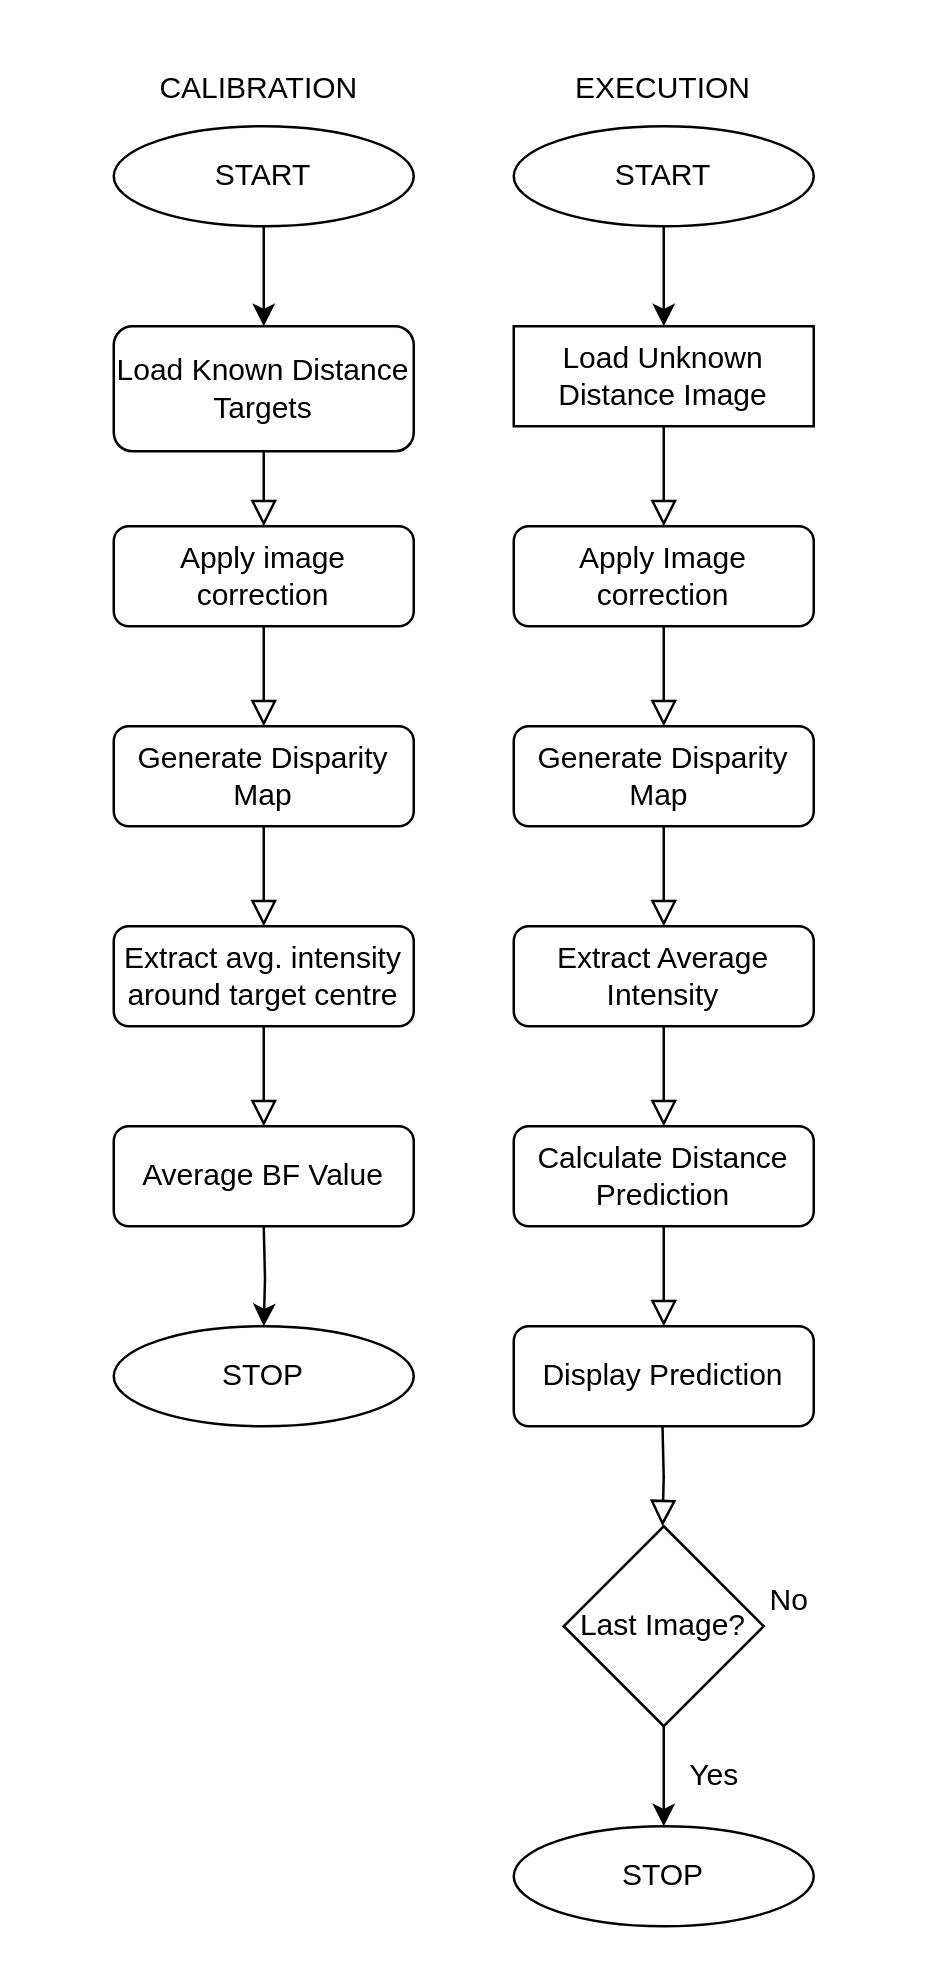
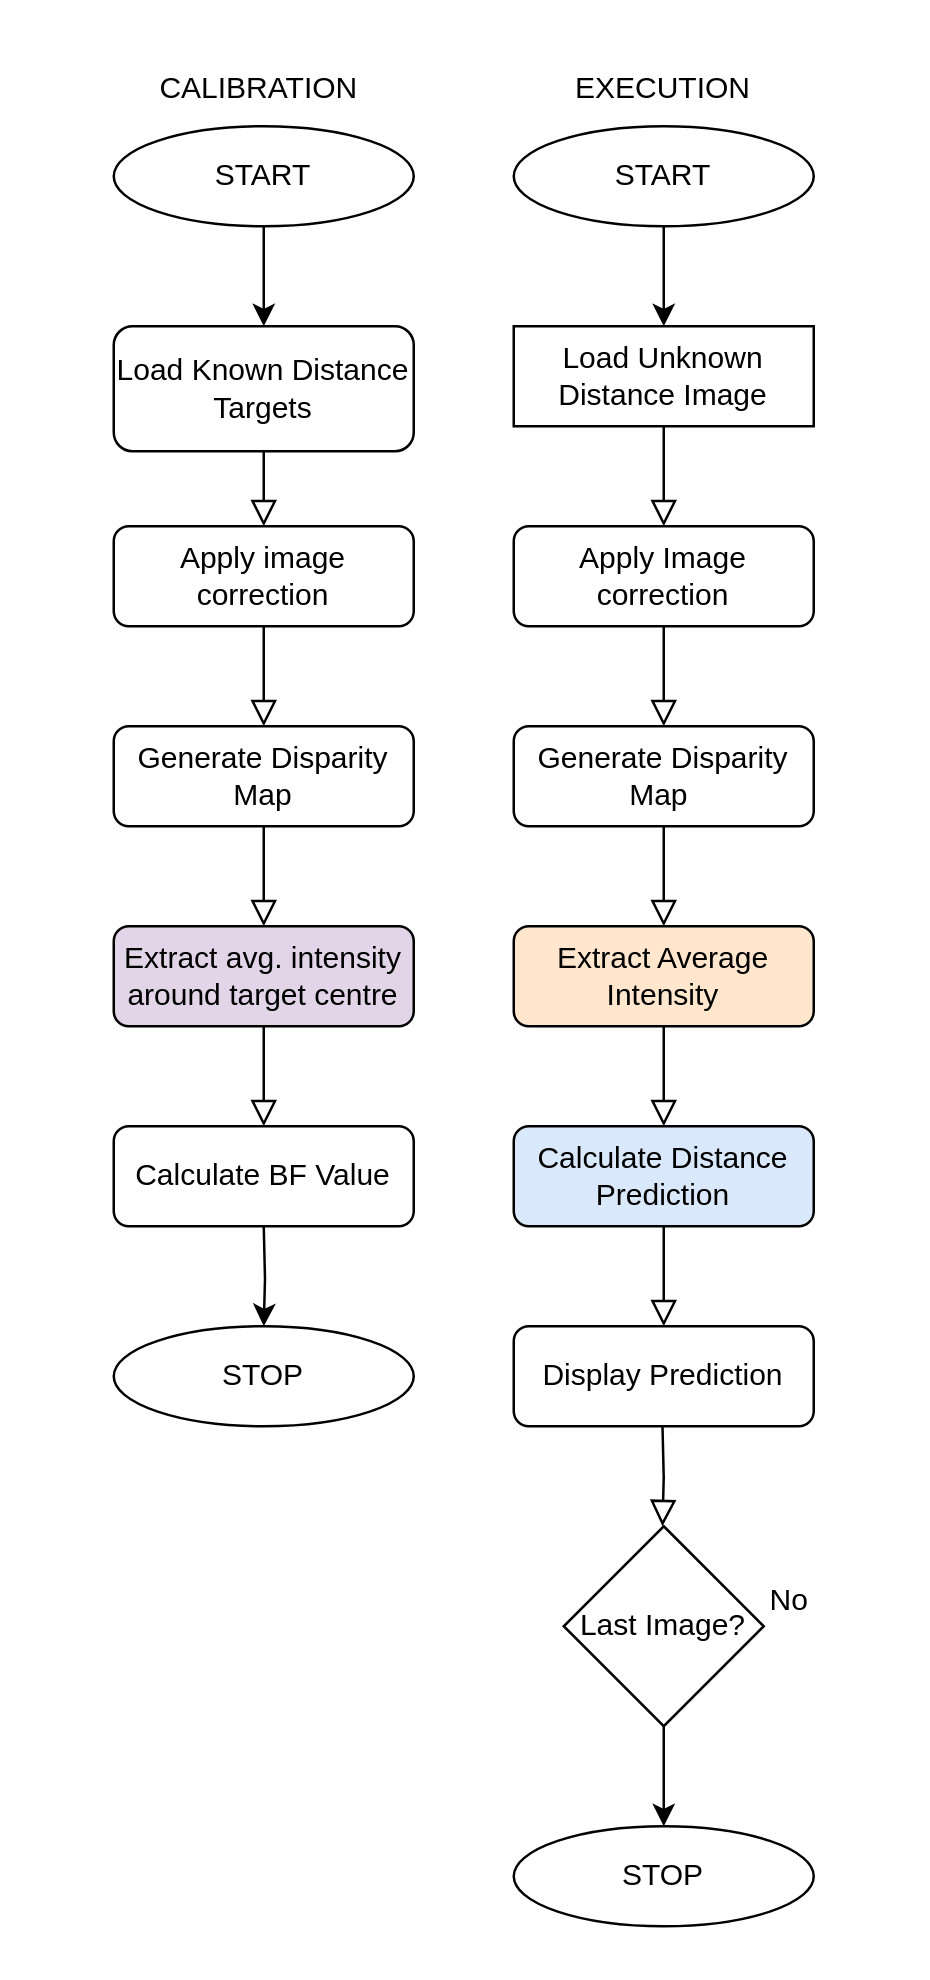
  <mxCell id="0" />
  <mxCell id="1" parent="0" />
  <mxCell id="2" value="" style="rounded=0;html=1;jettySize=auto;orthogonalLoop=1;fontSize=11;endArrow=block;endFill=0;endSize=8;strokeWidth=1;shadow=0;labelBackgroundColor=none;edgeStyle=orthogonalEdgeStyle;" parent="1" source="3" edge="1"><mxGeometry relative="1" as="geometry"><mxPoint x="105" y="210" as="targetPoint" /></mxGeometry></mxCell>
  <mxCell id="3" value="Load Known Distance Targets" style="rounded=1;whiteSpace=wrap;html=1;fontSize=12;glass=0;strokeWidth=1;shadow=0;" parent="1" vertex="1"><mxGeometry x="45" y="130" width="120" height="50" as="geometry" /></mxCell>
  <mxCell id="4" value="" style="rounded=0;html=1;jettySize=auto;orthogonalLoop=1;fontSize=11;endArrow=block;endFill=0;endSize=8;strokeWidth=1;shadow=0;labelBackgroundColor=none;edgeStyle=orthogonalEdgeStyle;" edge="1" parent="1" source="5"><mxGeometry relative="1" as="geometry"><mxPoint x="105" y="290" as="targetPoint" /></mxGeometry></mxCell>
  <mxCell id="5" value="Apply image correction" style="rounded=1;whiteSpace=wrap;html=1;fontSize=12;glass=0;strokeWidth=1;shadow=0;" vertex="1" parent="1"><mxGeometry x="45" y="210" width="120" height="40" as="geometry" /></mxCell>
  <mxCell id="6" value="" style="rounded=0;html=1;jettySize=auto;orthogonalLoop=1;fontSize=11;endArrow=block;endFill=0;endSize=8;strokeWidth=1;shadow=0;labelBackgroundColor=none;edgeStyle=orthogonalEdgeStyle;" edge="1" parent="1" source="7"><mxGeometry relative="1" as="geometry"><mxPoint x="105" y="370" as="targetPoint" /></mxGeometry></mxCell>
  <mxCell id="7" value="Generate Disparity Map" style="rounded=1;whiteSpace=wrap;html=1;fontSize=12;glass=0;strokeWidth=1;shadow=0;" vertex="1" parent="1"><mxGeometry x="45" y="290" width="120" height="40" as="geometry" /></mxCell>
  <mxCell id="8" value="" style="rounded=0;html=1;jettySize=auto;orthogonalLoop=1;fontSize=11;endArrow=block;endFill=0;endSize=8;strokeWidth=1;shadow=0;labelBackgroundColor=none;edgeStyle=orthogonalEdgeStyle;" edge="1" parent="1" source="9"><mxGeometry relative="1" as="geometry"><mxPoint x="105" y="450" as="targetPoint" /></mxGeometry></mxCell>
- <mxCell id="9" value="Extract avg. intensity around target centre" style="rounded=1;whiteSpace=wrap;html=1;fontSize=12;glass=0;strokeWidth=1;shadow=0;" vertex="1" parent="1"><mxGeometry x="45" y="370" width="120" height="40" as="geometry" /></mxCell>
- <mxCell id="10" value="Average BF Value" style="rounded=1;whiteSpace=wrap;html=1;fontSize=12;glass=0;strokeWidth=1;shadow=0;" vertex="1" parent="1"><mxGeometry x="45" y="450" width="120" height="40" as="geometry" /></mxCell>
+ <mxCell id="9" value="Extract avg. intensity around target centre" style="rounded=1;whiteSpace=wrap;html=1;fontSize=12;glass=0;strokeWidth=1;shadow=0;fillColor=#e1d5e7;" vertex="1" parent="1"><mxGeometry x="45" y="370" width="120" height="40" as="geometry" /></mxCell>
+ <mxCell id="10" value="Calculate BF Value" style="rounded=1;whiteSpace=wrap;html=1;fontSize=12;glass=0;strokeWidth=1;shadow=0;" vertex="1" parent="1"><mxGeometry x="45" y="450" width="120" height="40" as="geometry" /></mxCell>
  <mxCell id="11" value="CALIBRATION&amp;nbsp;" style="text;html=1;strokeColor=none;fillColor=none;align=center;verticalAlign=middle;whiteSpace=wrap;rounded=0;" vertex="1" parent="1"><mxGeometry x="20" y="20" width="170" height="30" as="geometry" /></mxCell>
  <mxCell id="12" value="EXECUTION" style="text;html=1;strokeColor=none;fillColor=none;align=center;verticalAlign=middle;whiteSpace=wrap;rounded=0;" vertex="1" parent="1"><mxGeometry x="180" y="20" width="170" height="30" as="geometry" /></mxCell>
  <mxCell id="13" value="" style="rounded=0;html=1;jettySize=auto;orthogonalLoop=1;fontSize=11;endArrow=block;endFill=0;endSize=8;strokeWidth=1;shadow=0;labelBackgroundColor=none;edgeStyle=orthogonalEdgeStyle;" edge="1" parent="1" source="14"><mxGeometry relative="1" as="geometry"><mxPoint x="265" y="210" as="targetPoint" /></mxGeometry></mxCell>
  <mxCell id="14" value="Load Unknown Distance Image" style="whiteSpace=wrap;html=1;fontSize=12;glass=0;strokeWidth=1;shadow=0;rounded=0;" vertex="1" parent="1"><mxGeometry x="205" y="130" width="120" height="40" as="geometry" /></mxCell>
  <mxCell id="15" value="" style="rounded=0;html=1;jettySize=auto;orthogonalLoop=1;fontSize=11;endArrow=block;endFill=0;endSize=8;strokeWidth=1;shadow=0;labelBackgroundColor=none;edgeStyle=orthogonalEdgeStyle;" edge="1" parent="1" source="16"><mxGeometry relative="1" as="geometry"><mxPoint x="265" y="290" as="targetPoint" /></mxGeometry></mxCell>
  <mxCell id="16" value="Apply Image correction" style="rounded=1;whiteSpace=wrap;html=1;fontSize=12;glass=0;strokeWidth=1;shadow=0;" vertex="1" parent="1"><mxGeometry x="205" y="210" width="120" height="40" as="geometry" /></mxCell>
  <mxCell id="17" value="" style="rounded=0;html=1;jettySize=auto;orthogonalLoop=1;fontSize=11;endArrow=block;endFill=0;endSize=8;strokeWidth=1;shadow=0;labelBackgroundColor=none;edgeStyle=orthogonalEdgeStyle;" edge="1" parent="1" source="18"><mxGeometry relative="1" as="geometry"><mxPoint x="265" y="370" as="targetPoint" /></mxGeometry></mxCell>
  <mxCell id="18" value="Generate Disparity Map&amp;nbsp;" style="rounded=1;whiteSpace=wrap;html=1;fontSize=12;glass=0;strokeWidth=1;shadow=0;" vertex="1" parent="1"><mxGeometry x="205" y="290" width="120" height="40" as="geometry" /></mxCell>
  <mxCell id="19" value="" style="rounded=0;html=1;jettySize=auto;orthogonalLoop=1;fontSize=11;endArrow=block;endFill=0;endSize=8;strokeWidth=1;shadow=0;labelBackgroundColor=none;edgeStyle=orthogonalEdgeStyle;" edge="1" parent="1" source="20"><mxGeometry relative="1" as="geometry"><mxPoint x="265" y="450" as="targetPoint" /></mxGeometry></mxCell>
- <mxCell id="20" value="Extract Average Intensity" style="rounded=1;whiteSpace=wrap;html=1;fontSize=12;glass=0;strokeWidth=1;shadow=0;" vertex="1" parent="1"><mxGeometry x="205" y="370" width="120" height="40" as="geometry" /></mxCell>
+ <mxCell id="20" value="Extract Average Intensity" style="rounded=1;whiteSpace=wrap;html=1;fontSize=12;glass=0;strokeWidth=1;shadow=0;fillColor=#ffe6cc;" vertex="1" parent="1"><mxGeometry x="205" y="370" width="120" height="40" as="geometry" /></mxCell>
  <mxCell id="21" value="" style="rounded=0;html=1;jettySize=auto;orthogonalLoop=1;fontSize=11;endArrow=block;endFill=0;endSize=8;strokeWidth=1;shadow=0;labelBackgroundColor=none;edgeStyle=orthogonalEdgeStyle;" edge="1" parent="1" source="22"><mxGeometry relative="1" as="geometry"><mxPoint x="265" y="530" as="targetPoint" /></mxGeometry></mxCell>
- <mxCell id="22" value="Calculate Distance Prediction" style="rounded=1;whiteSpace=wrap;html=1;fontSize=12;glass=0;strokeWidth=1;shadow=0;" vertex="1" parent="1"><mxGeometry x="205" y="450" width="120" height="40" as="geometry" /></mxCell>
+ <mxCell id="22" value="Calculate Distance Prediction" style="rounded=1;whiteSpace=wrap;html=1;fontSize=12;glass=0;strokeWidth=1;shadow=0;fillColor=#dae8fc;" vertex="1" parent="1"><mxGeometry x="205" y="450" width="120" height="40" as="geometry" /></mxCell>
  <mxCell id="23" value="Display Prediction" style="rounded=1;whiteSpace=wrap;html=1;fontSize=12;glass=0;strokeWidth=1;shadow=0;" vertex="1" parent="1"><mxGeometry x="205" y="530" width="120" height="40" as="geometry" /></mxCell>
  <mxCell id="24" value="" style="edgeStyle=orthogonalEdgeStyle;rounded=0;orthogonalLoop=1;jettySize=auto;html=1;entryX=0.5;entryY=0;entryDx=0;entryDy=0;" edge="1" parent="1" source="25" target="3"><mxGeometry relative="1" as="geometry" /></mxCell>
  <mxCell id="25" value="START" style="ellipse;whiteSpace=wrap;html=1;" vertex="1" parent="1"><mxGeometry x="45" y="50" width="120" height="40" as="geometry" /></mxCell>
  <mxCell id="26" value="" style="rounded=0;html=1;jettySize=auto;orthogonalLoop=1;fontSize=11;endArrow=block;endFill=0;endSize=8;strokeWidth=1;shadow=0;labelBackgroundColor=none;edgeStyle=orthogonalEdgeStyle;" edge="1" parent="1"><mxGeometry relative="1" as="geometry"><mxPoint x="264.5" y="610" as="targetPoint" /><mxPoint x="264.5" y="570" as="sourcePoint" /></mxGeometry></mxCell>
  <mxCell id="27" value="" style="edgeStyle=orthogonalEdgeStyle;rounded=0;orthogonalLoop=1;jettySize=auto;html=1;" edge="1" parent="1" source="28" target="29"><mxGeometry relative="1" as="geometry" /></mxCell>
  <mxCell id="28" value="Last Image?" style="rhombus;whiteSpace=wrap;html=1;" vertex="1" parent="1"><mxGeometry x="225" y="610" width="80" height="80" as="geometry" /></mxCell>
  <mxCell id="29" value="STOP" style="ellipse;whiteSpace=wrap;html=1;" vertex="1" parent="1"><mxGeometry x="205" y="730" width="120" height="40" as="geometry" /></mxCell>
  <mxCell id="30" value="No" style="text;html=1;align=center;verticalAlign=middle;resizable=0;points=[];autosize=1;strokeColor=none;fillColor=none;" vertex="1" parent="1"><mxGeometry x="300" y="630" width="30" height="20" as="geometry" /></mxCell>
- <mxCell id="31" value="Yes" style="text;html=1;align=center;verticalAlign=middle;resizable=0;points=[];autosize=1;strokeColor=none;fillColor=none;" vertex="1" parent="1"><mxGeometry x="265" y="700" width="40" height="20" as="geometry" /></mxCell>
  <mxCell id="32" value="" style="edgeStyle=orthogonalEdgeStyle;rounded=0;orthogonalLoop=1;jettySize=auto;html=1;" edge="1" parent="1" source="33" target="14"><mxGeometry relative="1" as="geometry"><mxPoint x="275" y="140" as="targetPoint" /><Array as="points"><mxPoint x="265" y="130" /><mxPoint x="265" y="130" /></Array></mxGeometry></mxCell>
  <mxCell id="33" value="START" style="ellipse;whiteSpace=wrap;html=1;" vertex="1" parent="1"><mxGeometry x="205" y="50" width="120" height="40" as="geometry" /></mxCell>
  <mxCell id="34" value="" style="edgeStyle=orthogonalEdgeStyle;rounded=0;orthogonalLoop=1;jettySize=auto;html=1;" edge="1" parent="1" target="35"><mxGeometry relative="1" as="geometry"><mxPoint x="105" y="490" as="sourcePoint" /></mxGeometry></mxCell>
  <mxCell id="35" value="STOP" style="ellipse;whiteSpace=wrap;html=1;" vertex="1" parent="1"><mxGeometry x="45" y="530" width="120" height="40" as="geometry" /></mxCell>
